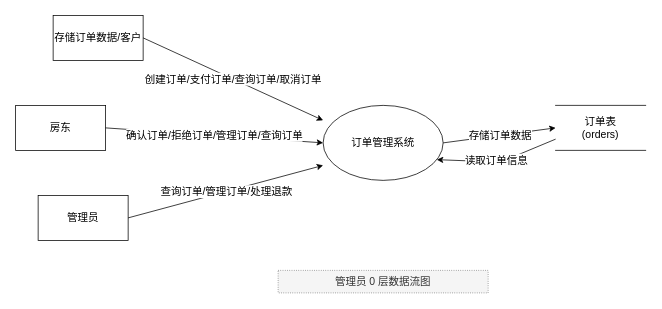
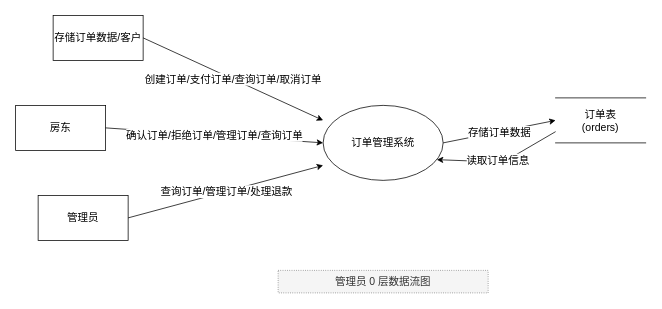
  <mxCell id="0" />
  <mxCell id="1" parent="0" />
  <mxCell id="2" value="存储订单数据/客户" style="rounded=0;whiteSpace=wrap;html=1;fontSize=14;" parent="1" vertex="1"><mxGeometry y="20" width="120" height="60" as="geometry" x="70" /></mxCell>
  <mxCell id="3" value="房东" style="rounded=0;whiteSpace=wrap;html=1;fontSize=14;" parent="1" vertex="1"><mxGeometry x="20" y="140" width="120" height="60" as="geometry" /></mxCell>
  <mxCell id="4" value="管理员" style="rounded=0;whiteSpace=wrap;html=1;fontSize=14;" parent="1" vertex="1"><mxGeometry x="50" y="260" width="120" height="60" as="geometry" /></mxCell>
  <mxCell id="5" value="订单管理系统" style="ellipse;whiteSpace=wrap;html=1;fontSize=14;" parent="1" vertex="1"><mxGeometry x="430" y="140" width="160" height="100" as="geometry" /></mxCell>
- <mxCell id="6" value="订单表&lt;br&gt;(orders)" style="shape=partialRectangle;whiteSpace=wrap;html=1;left=0;right=0;fillColor=none;fontSize=14;" parent="1" vertex="1"><mxGeometry x="740" y="140" width="120" height="60" as="geometry" /></mxCell>
+ <mxCell id="6" value="订单表&lt;br&gt;(orders)" style="shape=partialRectangle;whiteSpace=wrap;html=1;left=0;right=0;fillColor=none;fontSize=14;" parent="1" vertex="1"><mxGeometry x="740" y="130" width="120" height="60" as="geometry" /></mxCell>
  <mxCell id="7" value="" style="endArrow=classic;html=1;rounded=0;exitX=1;exitY=0.5;exitDx=0;exitDy=0;entryX=0;entryY=0.2;entryDx=0;entryDy=0;fontSize=14;entryPerimeter=0;" parent="1" source="2" target="5" edge="1"><mxGeometry relative="1" as="geometry"><mxPoint x="430" y="200" as="sourcePoint" /><mxPoint x="530" y="200" as="targetPoint" /></mxGeometry></mxCell>
  <mxCell id="8" value="创建订单/支付订单/查询订单/取消订单" style="edgeLabel;resizable=0;html=1;align=center;verticalAlign=middle;fontSize=14;" parent="7" connectable="0" vertex="1"><mxGeometry relative="1" as="geometry" /></mxCell>
  <mxCell id="9" value="" style="endArrow=classic;html=1;rounded=0;exitX=1;exitY=0.5;exitDx=0;exitDy=0;entryX=0;entryY=0.5;entryDx=0;entryDy=0;fontSize=14;" parent="1" source="3" target="5" edge="1"><mxGeometry relative="1" as="geometry"><mxPoint x="430" y="200" as="sourcePoint" /><mxPoint x="530" y="200" as="targetPoint" /></mxGeometry></mxCell>
  <mxCell id="10" value="确认订单/拒绝订单/管理订单/查询订单" style="edgeLabel;resizable=0;html=1;align=center;verticalAlign=middle;fontSize=14;" parent="9" connectable="0" vertex="1"><mxGeometry relative="1" as="geometry" /></mxCell>
  <mxCell id="11" value="" style="endArrow=classic;html=1;rounded=0;exitX=1;exitY=0.5;exitDx=0;exitDy=0;entryX=0;entryY=0.8;entryDx=0;entryDy=0;fontSize=14;entryPerimeter=0;" parent="1" source="4" target="5" edge="1"><mxGeometry relative="1" as="geometry"><mxPoint x="430" y="200" as="sourcePoint" /><mxPoint x="530" y="200" as="targetPoint" /></mxGeometry></mxCell>
  <mxCell id="12" value="查询订单/管理订单/处理退款" style="edgeLabel;resizable=0;html=1;align=center;verticalAlign=middle;fontSize=14;" parent="11" connectable="0" vertex="1"><mxGeometry relative="1" as="geometry" /></mxCell>
  <mxCell id="13" value="" style="endArrow=classic;html=1;rounded=0;exitX=1;exitY=0.5;exitDx=0;exitDy=0;entryX=0;entryY=0.5;entryDx=0;entryDy=0;fontSize=14;" parent="1" source="5" target="6" edge="1"><mxGeometry relative="1" as="geometry"><mxPoint x="430" y="200" as="sourcePoint" /><mxPoint x="530" y="200" as="targetPoint" /></mxGeometry></mxCell>
  <mxCell id="14" value="存储订单数据" style="edgeLabel;resizable=0;html=1;align=center;verticalAlign=middle;fontSize=14;" parent="13" connectable="0" vertex="1"><mxGeometry relative="1" as="geometry" /></mxCell>
  <mxCell id="15" value="" style="endArrow=classic;html=1;rounded=0;exitX=0;exitY=0.75;exitDx=0;exitDy=0;entryX=1;entryY=0.75;entryDx=0;entryDy=0;fontSize=14;" parent="1" source="6" target="5" edge="1"><mxGeometry relative="1" as="geometry"><mxPoint x="430" y="200" as="sourcePoint" /><mxPoint x="530" y="200" as="targetPoint" /><Array as="points"><mxPoint x="680" y="210" /><mxPoint x="650" y="215" /></Array></mxGeometry></mxCell>
  <mxCell id="16" value="读取订单信息" style="edgeLabel;resizable=0;html=1;align=center;verticalAlign=middle;fontSize=14;" parent="15" connectable="0" vertex="1"><mxGeometry relative="1" as="geometry"><mxPoint x="-3" as="offset" /></mxGeometry></mxCell>
  <mxCell id="17" value="管理员 0 层数据流图" style="text;html=1;strokeColor=#666666;fillColor=#f5f5f5;align=center;verticalAlign=middle;whiteSpace=wrap;rounded=0;dashed=1;dashPattern=1 2;fontColor=#333333;fontSize=14;" parent="1" vertex="1"><mxGeometry x="370" y="360" width="280" height="30" as="geometry" /></mxCell>
